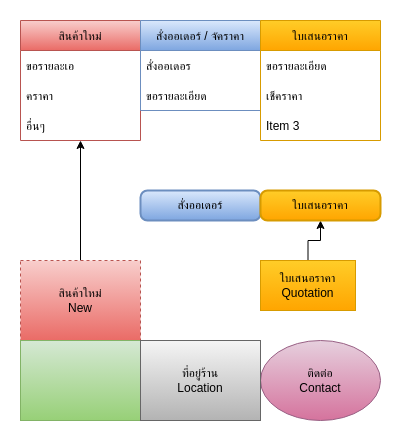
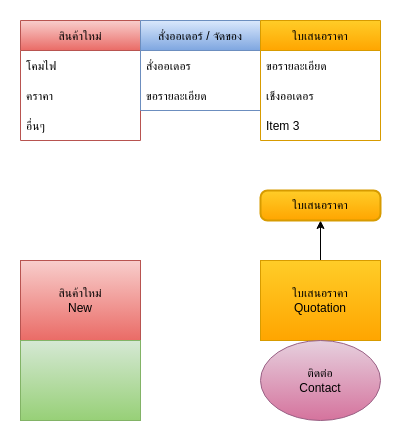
  <mxCell id="0" />
  <mxCell id="1" parent="0" />
- <mxCell id="2" style="edgeStyle=orthogonalEdgeStyle;rounded=0;orthogonalLoop=1;jettySize=auto;html=1;fontColor=default;" edge="1" parent="1" source="3" target="9"><mxGeometry relative="1" as="geometry" /></mxCell>
- <mxCell id="3" value="สินค้าใหม่&lt;br&gt;New" style="rounded=0;whiteSpace=wrap;html=1;fillColor=#f8cecc;strokeColor=#b85450;gradientColor=#ea6b66;dashed=1;" vertex="1" parent="1"><mxGeometry x="20" y="260" width="120" height="80" as="geometry" /></mxCell>
+ <mxCell id="3" value="สินค้าใหม่&lt;br&gt;New" style="rounded=0;whiteSpace=wrap;html=1;fillColor=#f8cecc;strokeColor=#b85450;gradientColor=#ea6b66;" vertex="1" parent="1"><mxGeometry x="20" y="260" width="120" height="80" as="geometry" /></mxCell>
  <mxCell id="4" style="edgeStyle=orthogonalEdgeStyle;rounded=0;orthogonalLoop=1;jettySize=auto;html=1;entryX=0.5;entryY=1;entryDx=0;entryDy=0;fontColor=default;" edge="1" parent="1" source="5" target="21"><mxGeometry relative="1" as="geometry" /></mxCell>
- <mxCell id="5" value="ใบเสนอราคา&lt;br&gt;Quotation" style="rounded=0;whiteSpace=wrap;html=1;fillColor=#ffcd28;strokeColor=#d79b00;gradientColor=#ffa500;" vertex="1" parent="1"><mxGeometry x="260" y="260" width="95" height="50" as="geometry" /></mxCell>
+ <mxCell id="5" value="ใบเสนอราคา&lt;br&gt;Quotation" style="rounded=0;whiteSpace=wrap;html=1;fillColor=#ffcd28;strokeColor=#d79b00;gradientColor=#ffa500;" vertex="1" parent="1"><mxGeometry x="260" y="260" width="120" height="80" as="geometry" /></mxCell>
  <mxCell id="6" value="ติดต่อ&lt;br&gt;Contact" style="ellipse;whiteSpace=wrap;html=1;fillColor=#e6d0de;strokeColor=#996185;gradientColor=#d5739d;" vertex="1" parent="1"><mxGeometry x="260" y="340" width="120" height="80" as="geometry" /></mxCell>
  <mxCell id="7" value="" style="rounded=0;whiteSpace=wrap;html=1;fillColor=#d5e8d4;strokeColor=#82b366;gradientColor=#97d077;" vertex="1" parent="1"><mxGeometry x="20" y="340" width="120" height="80" as="geometry" /></mxCell>
- <mxCell id="8" value="ที่อยู่ร้าน&lt;br&gt;Location" style="rounded=0;whiteSpace=wrap;html=1;fillColor=#f5f5f5;strokeColor=#666666;gradientColor=#b3b3b3;" vertex="1" parent="1"><mxGeometry x="140" y="340" width="120" height="80" as="geometry" /></mxCell>
  <mxCell id="9" value="สินค้าใหม่" style="swimlane;fontStyle=0;childLayout=stackLayout;horizontal=1;startSize=30;horizontalStack=0;resizeParent=1;resizeParentMax=0;resizeLast=0;collapsible=1;marginBottom=0;labelBackgroundColor=none;gradientColor=#ea6b66;fillColor=#f8cecc;strokeColor=#b85450;" vertex="1" parent="1"><mxGeometry x="20" width="120" height="120" as="geometry" y="20" /></mxCell>
- <mxCell id="10" value="ขอรายละเอ" style="text;strokeColor=none;fillColor=none;align=left;verticalAlign=middle;spacingLeft=4;spacingRight=4;overflow=hidden;points=[[0,0.5],[1,0.5]];portConstraint=eastwest;rotatable=0;labelBackgroundColor=none;fontColor=default;" vertex="1" parent="9"><mxGeometry y="30" width="120" height="30" as="geometry" /></mxCell>
+ <mxCell id="10" value="โคมไฟ" style="text;strokeColor=none;fillColor=none;align=left;verticalAlign=middle;spacingLeft=4;spacingRight=4;overflow=hidden;points=[[0,0.5],[1,0.5]];portConstraint=eastwest;rotatable=0;labelBackgroundColor=none;fontColor=default;" vertex="1" parent="9"><mxGeometry y="30" width="120" height="30" as="geometry" /></mxCell>
  <mxCell id="11" value="คราคา" style="text;strokeColor=none;fillColor=none;align=left;verticalAlign=middle;spacingLeft=4;spacingRight=4;overflow=hidden;points=[[0,0.5],[1,0.5]];portConstraint=eastwest;rotatable=0;labelBackgroundColor=none;fontColor=default;" vertex="1" parent="9"><mxGeometry y="60" width="120" height="30" as="geometry" /></mxCell>
  <mxCell id="12" value="อื่นๆ" style="text;strokeColor=none;fillColor=none;align=left;verticalAlign=middle;spacingLeft=4;spacingRight=4;overflow=hidden;points=[[0,0.5],[1,0.5]];portConstraint=eastwest;rotatable=0;labelBackgroundColor=none;fontColor=default;" vertex="1" parent="9"><mxGeometry y="90" width="120" height="30" as="geometry" /></mxCell>
- <mxCell id="13" value="สั่งออเดอร์ / จัคราคา" style="swimlane;fontStyle=0;childLayout=stackLayout;horizontal=1;startSize=30;horizontalStack=0;resizeParent=1;resizeParentMax=0;resizeLast=0;collapsible=1;marginBottom=0;labelBackgroundColor=none;gradientColor=#7ea6e0;fillColor=#dae8fc;strokeColor=#6c8ebf;" vertex="1" parent="1"><mxGeometry x="140" width="120" height="90" as="geometry" y="20" /></mxCell>
+ <mxCell id="13" value="สั่งออเดอร์ / จัดของ" style="swimlane;fontStyle=0;childLayout=stackLayout;horizontal=1;startSize=30;horizontalStack=0;resizeParent=1;resizeParentMax=0;resizeLast=0;collapsible=1;marginBottom=0;labelBackgroundColor=none;gradientColor=#7ea6e0;fillColor=#dae8fc;strokeColor=#6c8ebf;" vertex="1" parent="1"><mxGeometry x="140" width="120" height="90" as="geometry" y="20" /></mxCell>
  <mxCell id="14" value="สั่งออเดอร" style="text;strokeColor=none;fillColor=none;align=left;verticalAlign=middle;spacingLeft=4;spacingRight=4;overflow=hidden;points=[[0,0.5],[1,0.5]];portConstraint=eastwest;rotatable=0;labelBackgroundColor=none;fontColor=default;" vertex="1" parent="13"><mxGeometry y="30" width="120" height="30" as="geometry" /></mxCell>
  <mxCell id="15" value="ขอรายละเอียด" style="text;strokeColor=none;fillColor=none;align=left;verticalAlign=middle;spacingLeft=4;spacingRight=4;overflow=hidden;points=[[0,0.5],[1,0.5]];portConstraint=eastwest;rotatable=0;labelBackgroundColor=none;fontColor=default;" vertex="1" parent="13"><mxGeometry y="60" width="120" height="30" as="geometry" /></mxCell>
  <mxCell id="16" value="ใบเสนอราคา" style="swimlane;fontStyle=0;childLayout=stackLayout;horizontal=1;startSize=30;horizontalStack=0;resizeParent=1;resizeParentMax=0;resizeLast=0;collapsible=1;marginBottom=0;labelBackgroundColor=none;gradientColor=#ffa500;fillColor=#ffcd28;strokeColor=#d79b00;" vertex="1" parent="1"><mxGeometry x="260" width="120" height="120" as="geometry" y="20" /></mxCell>
  <mxCell id="17" value="ขอรายละเอียด" style="text;align=left;verticalAlign=middle;spacingLeft=4;spacingRight=4;overflow=hidden;points=[[0,0.5],[1,0.5]];portConstraint=eastwest;rotatable=0;labelBackgroundColor=none;fillColor=none;" vertex="1" parent="16"><mxGeometry y="30" width="120" height="30" as="geometry" /></mxCell>
- <mxCell id="18" value="เช็คราคา" style="text;align=left;verticalAlign=middle;spacingLeft=4;spacingRight=4;overflow=hidden;points=[[0,0.5],[1,0.5]];portConstraint=eastwest;rotatable=0;labelBackgroundColor=none;" vertex="1" parent="16"><mxGeometry y="60" width="120" height="30" as="geometry" /></mxCell>
+ <mxCell id="18" value="เช็งออเดอร" style="text;align=left;verticalAlign=middle;spacingLeft=4;spacingRight=4;overflow=hidden;points=[[0,0.5],[1,0.5]];portConstraint=eastwest;rotatable=0;labelBackgroundColor=none;" vertex="1" parent="16"><mxGeometry y="60" width="120" height="30" as="geometry" /></mxCell>
  <mxCell id="19" value="Item 3" style="text;strokeColor=none;fillColor=none;align=left;verticalAlign=middle;spacingLeft=4;spacingRight=4;overflow=hidden;points=[[0,0.5],[1,0.5]];portConstraint=eastwest;rotatable=0;labelBackgroundColor=none;fontColor=default;" vertex="1" parent="16"><mxGeometry y="90" width="120" height="30" as="geometry" /></mxCell>
- <mxCell id="20" value="สั่งออเดอร์" style="rounded=1;whiteSpace=wrap;html=1;absoluteArcSize=1;arcSize=14;strokeWidth=2;labelBackgroundColor=none;gradientColor=#7ea6e0;fillColor=#dae8fc;strokeColor=#6c8ebf;" vertex="1" parent="1"><mxGeometry x="140" y="190" width="120" height="30" as="geometry" /></mxCell>
  <mxCell id="21" value="ใบเสนอราคา" style="rounded=1;whiteSpace=wrap;html=1;absoluteArcSize=1;arcSize=14;strokeWidth=2;labelBackgroundColor=none;gradientColor=#ffa500;fillColor=#ffcd28;strokeColor=#d79b00;" vertex="1" parent="1"><mxGeometry x="260" y="190" width="120" height="30" as="geometry" /></mxCell>
